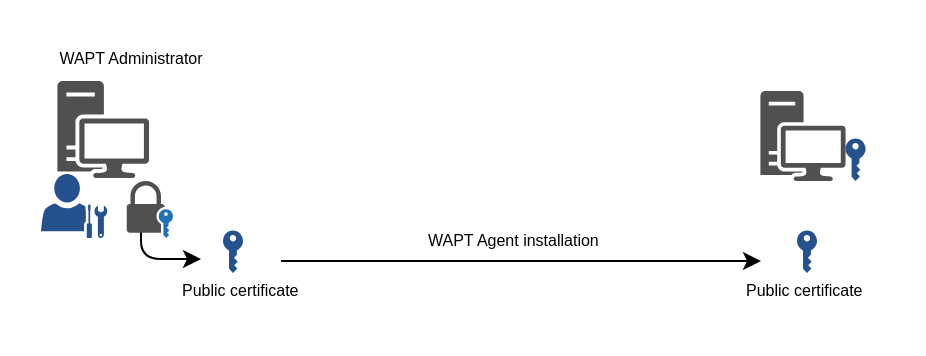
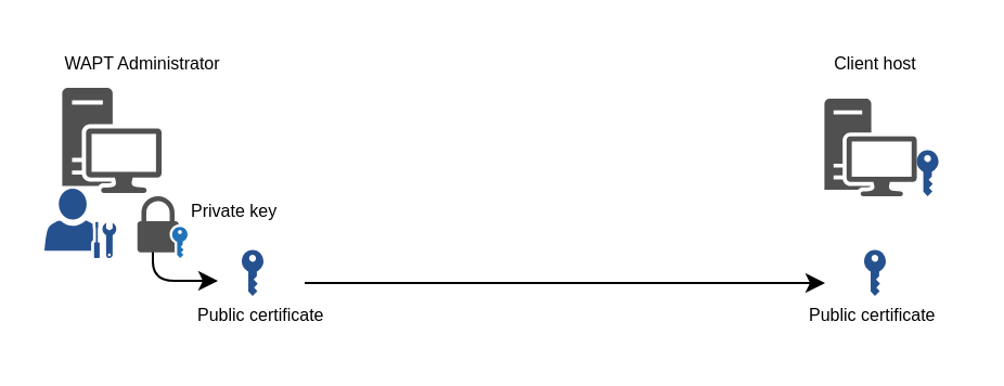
  <mxCell id="0" />
  <mxCell id="1" parent="0" />
  <mxCell id="2" value="" style="endArrow=classic;html=1;" parent="1" edge="1"><mxGeometry width="50" height="50" relative="1" as="geometry"><mxPoint x="140" y="130" as="sourcePoint" /><mxPoint x="380" y="130" as="targetPoint" /></mxGeometry></mxCell>
  <mxCell id="3" value="" style="endArrow=classic;html=1;entryX=0;entryY=0.5;exitX=0.227;exitY=1.026;exitPerimeter=0;" parent="1" edge="1"><mxGeometry width="50" height="50" relative="1" as="geometry"><mxPoint x="69.994" y="111.572" as="sourcePoint" /><mxPoint x="100" y="129" as="targetPoint" /><Array as="points"><mxPoint x="70" y="129" /></Array></mxGeometry></mxCell>
+ <mxCell id="4" value="&lt;font style=&quot;font-size: 8px&quot;&gt;Private key&lt;/font&gt;" style="text;html=1;resizable=0;points=[];autosize=1;align=left;verticalAlign=middle;spacingTop=-4;" parent="1" vertex="1"><mxGeometry x="86" y="88.44" width="60" height="20" as="geometry" /></mxCell>
  <mxCell id="5" value="&lt;span style=&quot;font-size: 8px&quot;&gt;Public certificate&lt;/span&gt;" style="text;html=1;resizable=0;points=[];autosize=1;align=left;verticalAlign=middle;spacingTop=-4;" parent="1" vertex="1"><mxGeometry x="89" y="136" width="70" height="20" as="geometry" /></mxCell>
- <mxCell id="6" value="&lt;font style=&quot;font-size: 8px&quot;&gt;WAPT Agent installation&lt;/font&gt;" style="text;html=1;resizable=0;points=[];autosize=1;align=left;verticalAlign=middle;spacingTop=-4;" parent="1" vertex="1"><mxGeometry x="212" y="111" width="100" height="20" as="geometry" /></mxCell>
  <mxCell id="7" value="&lt;font style=&quot;font-size: 8px&quot;&gt;Public certificate&lt;/font&gt;" style="text;html=1;resizable=0;points=[];autosize=1;align=left;verticalAlign=middle;spacingTop=-4;" parent="1" vertex="1"><mxGeometry x="371" y="136" width="70" height="20" as="geometry" /></mxCell>
  <mxCell id="8" value="&lt;font style=&quot;font-size: 8px&quot;&gt;WAPT Administrator&lt;/font&gt;" style="text;html=1;resizable=0;points=[];autosize=1;align=center;verticalAlign=middle;spacingTop=-4;" parent="1" vertex="1"><mxGeometry x="20" y="20" width="90" height="20" as="geometry" /></mxCell>
+ <mxCell id="9" value="&lt;font style=&quot;font-size: 8px&quot;&gt;Client host&lt;/font&gt;" style="text;html=1;resizable=0;points=[];autosize=1;align=center;verticalAlign=middle;spacingTop=-4;" parent="1" vertex="1"><mxGeometry x="378" y="20" width="50" height="20" as="geometry" /></mxCell>
  <mxCell id="10" value="" style="group" vertex="1" connectable="0" parent="1"><mxGeometry x="379.7" y="45" width="52.59" height="45" as="geometry" /></mxCell>
  <mxCell id="11" value="" style="pointerEvents=1;shadow=0;dashed=0;html=1;strokeColor=none;labelPosition=center;verticalLabelPosition=bottom;verticalAlign=top;outlineConnect=0;align=center;shape=mxgraph.office.security.key_permissions;fillColor=#26518f;aspect=fixed;" vertex="1" parent="10"><mxGeometry x="42.59" y="23.79" width="10" height="21.21" as="geometry" /></mxCell>
  <mxCell id="12" value="" style="pointerEvents=1;shadow=0;dashed=0;html=1;strokeColor=none;fillColor=#505050;labelPosition=center;verticalLabelPosition=bottom;verticalAlign=top;outlineConnect=0;align=center;shape=mxgraph.office.devices.workstation;" vertex="1" parent="1"><mxGeometry x="379.7" y="45" width="42.59" height="45" as="geometry" /></mxCell>
  <mxCell id="13" value="" style="pointerEvents=1;shadow=0;dashed=0;html=1;strokeColor=none;labelPosition=center;verticalLabelPosition=bottom;verticalAlign=top;outlineConnect=0;align=center;shape=mxgraph.office.security.key_permissions;fillColor=#26518f;aspect=fixed;" vertex="1" parent="1"><mxGeometry x="398" y="114.79" width="10" height="21.21" as="geometry" /></mxCell>
  <mxCell id="14" value="" style="pointerEvents=1;shadow=0;dashed=0;html=1;strokeColor=none;labelPosition=center;verticalLabelPosition=bottom;verticalAlign=top;outlineConnect=0;align=center;shape=mxgraph.office.security.key_permissions;fillColor=#26518f;aspect=fixed;" vertex="1" parent="1"><mxGeometry x="111" y="114.79" width="10" height="21.21" as="geometry" /></mxCell>
  <mxCell id="15" value="" style="pointerEvents=1;shadow=0;dashed=0;html=1;strokeColor=none;fillColor=#505050;labelPosition=center;verticalLabelPosition=bottom;verticalAlign=top;outlineConnect=0;align=center;shape=mxgraph.office.devices.workstation;" vertex="1" parent="1"><mxGeometry x="28.196" y="39.999" width="45.839" height="48.438" as="geometry" /></mxCell>
  <mxCell id="16" value="" style="pointerEvents=1;shadow=0;dashed=0;html=1;strokeColor=none;fillColor=#505050;labelPosition=center;verticalLabelPosition=bottom;verticalAlign=top;outlineConnect=0;align=center;shape=mxgraph.office.security.lock_with_key_security_blue;" vertex="1" parent="1"><mxGeometry x="62.873" y="90" width="23.127" height="28.544" as="geometry" /></mxCell>
  <mxCell id="17" value="" style="pointerEvents=1;shadow=0;dashed=0;html=1;strokeColor=none;fillColor=#26518f;labelPosition=center;verticalLabelPosition=bottom;verticalAlign=top;outlineConnect=0;align=center;shape=mxgraph.office.users.administrator;" vertex="1" parent="1"><mxGeometry x="20" y="86.537" width="33.143" height="32.003" as="geometry" /></mxCell>
